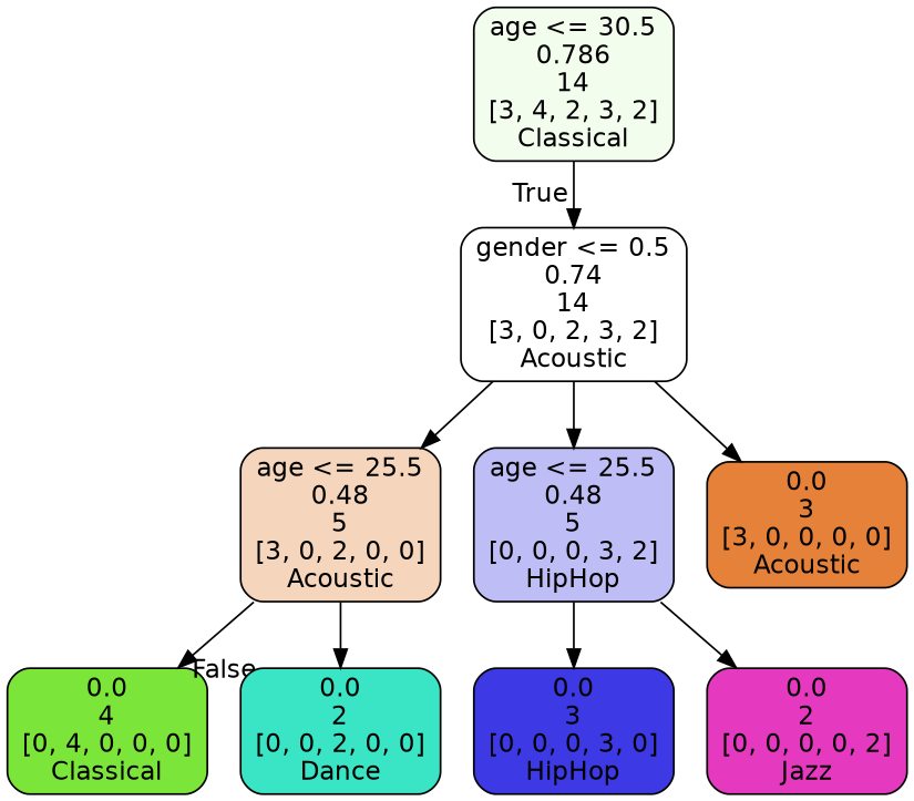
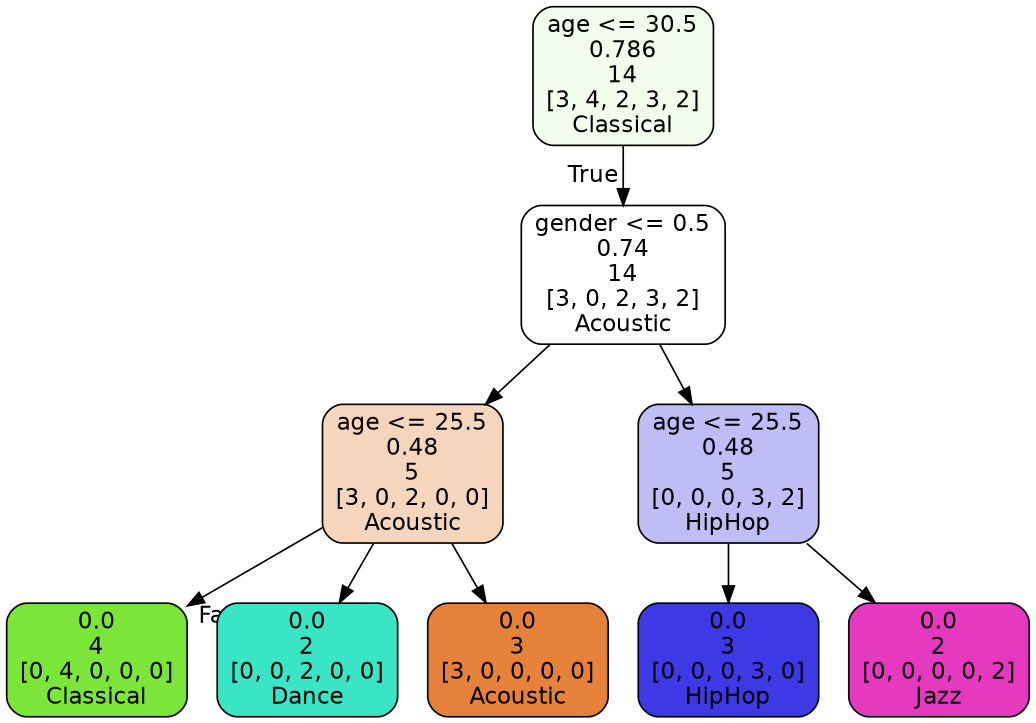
  digraph {
    node [color=black fontname=helvetica shape=box style="filled, rounded"]
    edge [fontname=helvetica]
    n1 [fillcolor="#f3fded" label="age <= 30.5\n0.786\n14\n[3, 4, 2, 3, 2]\nClassical"]
    n2 [fillcolor="#ffffff" label="gender <= 0.5\n0.74\n14\n[3, 0, 2, 3, 2]\nAcoustic"]
    n3 [fillcolor="#f6d5bd" label="age <= 25.5\n0.48\n5\n[3, 0, 2, 0, 0]\nAcoustic"]
    n4 [fillcolor="#bebdf6" label="age <= 25.5\n0.48\n5\n[0, 0, 0, 3, 2]\nHipHop"]
    n5 [fillcolor="#7be539" label="0.0\n4\n[0, 4, 0, 0, 0]\nClassical"]
    n6 [fillcolor="#39e5c5" label="0.0\n2\n[0, 0, 2, 0, 0]\nDance"]
    n7 [fillcolor="#e58139" label="0.0\n3\n[3, 0, 0, 0, 0]\nAcoustic"]
    n8 [fillcolor="#3c39e5" label="0.0\n3\n[0, 0, 0, 3, 0]\nHipHop"]
    n9 [fillcolor="#e539c0" label="0.0\n2\n[0, 0, 0, 0, 2]\nJazz"]
    n1 -> n2 [headlabel=True labelangle=45 labeldistance=2.5]
    n2 -> n3
    n2 -> n4
    n3 -> n5 [headlabel=False labelangle=-45 labeldistance=2.5]
    n3 -> n6
-   n2 -> n7
+   n3 -> n7
    n4 -> n8
    n4 -> n9
  }
